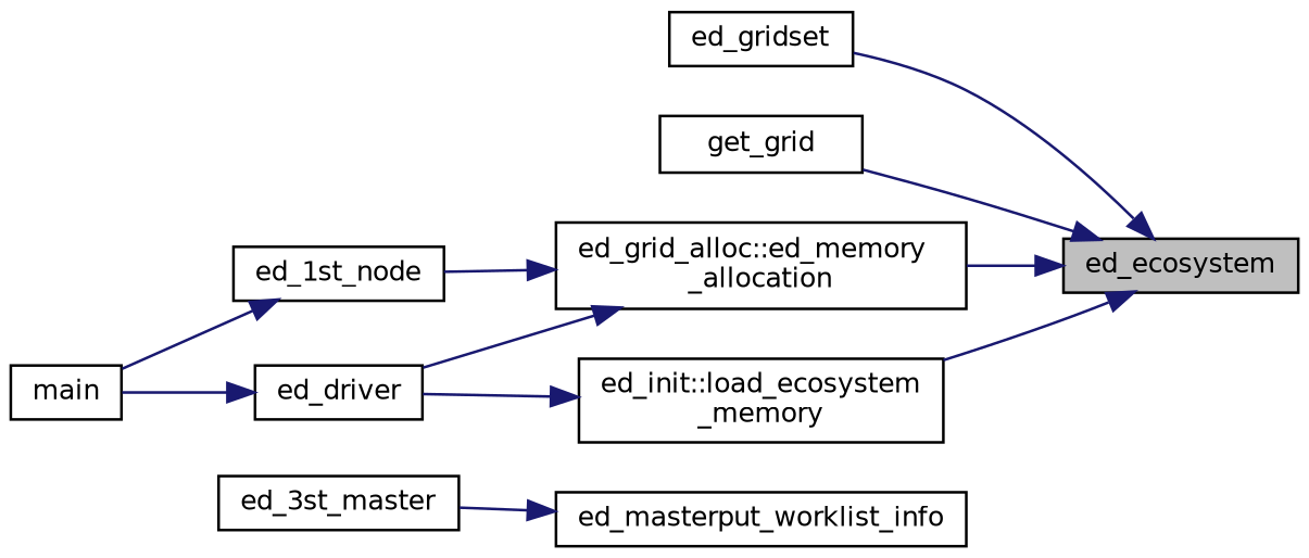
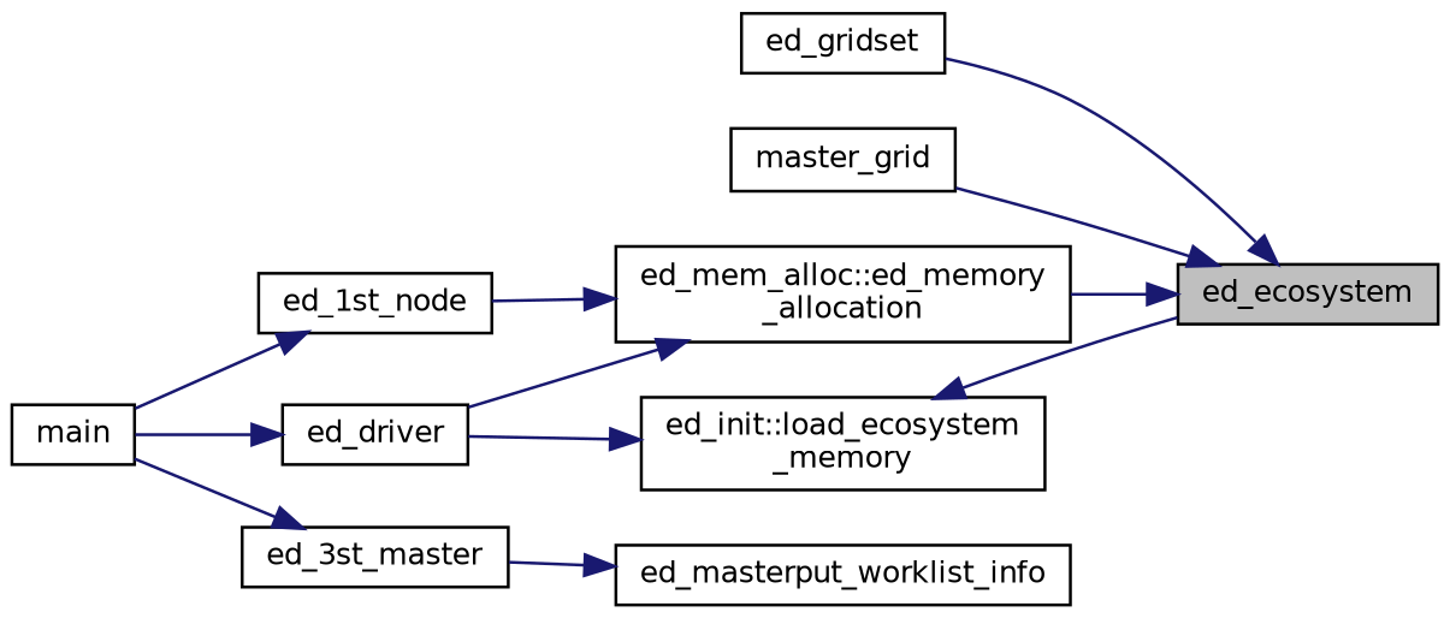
  digraph {
    rankdir=RL
    node [color=black fillcolor=white fontname=Helvetica fontsize=10 shape=record style=filled]
    edge [color=midnightblue dir=back fontname=Helvetica fontsize=10 labelfontname=Helvetica labelfontsize=10 style=solid]
    n1 [fillcolor=grey75 fontcolor=black height=0.2 label=ed_ecosystem width=0.4]
    n2 [height=0.2 label=ed_gridset width=0.4]
-   n3 [height=0.2 label=get_grid width=0.4]
-   n4 [height=0.2 label="ed_grid_alloc::ed_memory\l_allocation" width=0.4]
+   n3 [height=0.2 label=master_grid width=0.4]
+   n4 [height=0.2 label="ed_mem_alloc::ed_memory\l_allocation" width=0.4]
    n5 [height=0.2 label="ed_init::load_ecosystem\l_memory" width=0.4]
    n6 [height=0.2 label=ed_1st_node width=0.4]
    n7 [height=0.2 label=ed_driver width=0.4]
    n8 [height=0.2 label=ed_3st_master width=0.4]
    n9 [height=0.2 label=main width=0.4]
    n10 [height=0.2 label=ed_masterput_worklist_info width=0.4]
    n1 -> n2
    n1 -> n3
    n1 -> n4
-   n1 -> n5
+   n5 -> n1
    n4 -> n6
    n4 -> n7
    n5 -> n7
    n6 -> n9
    n7 -> n9
+   n8 -> n9
    n10 -> n8
  }
